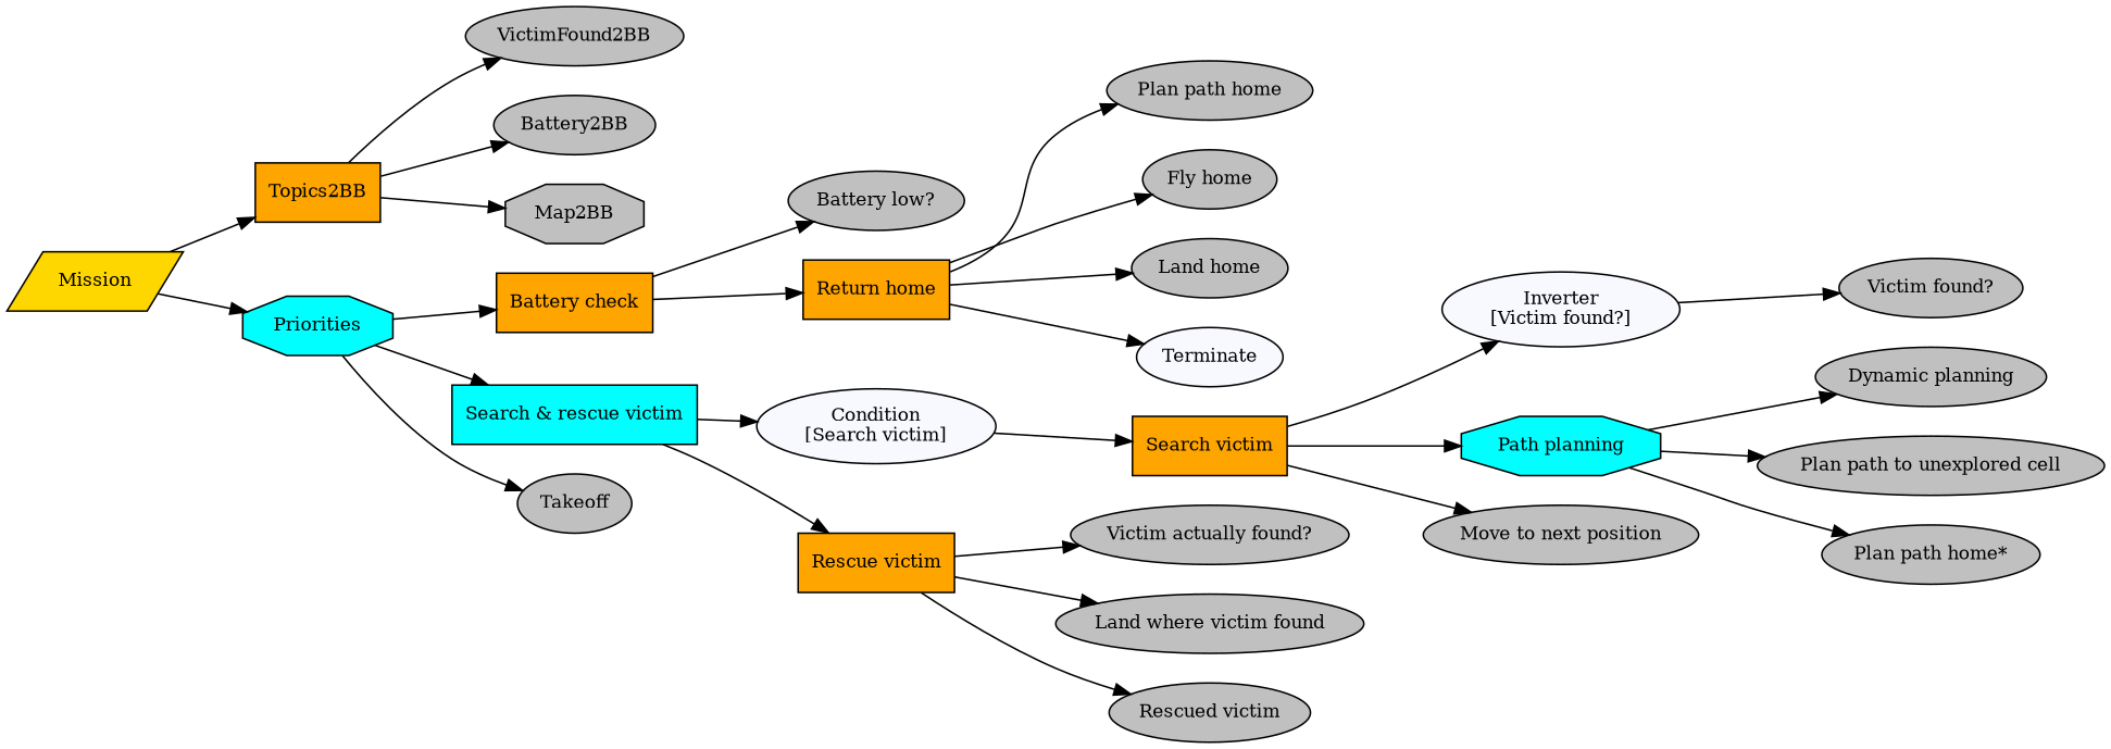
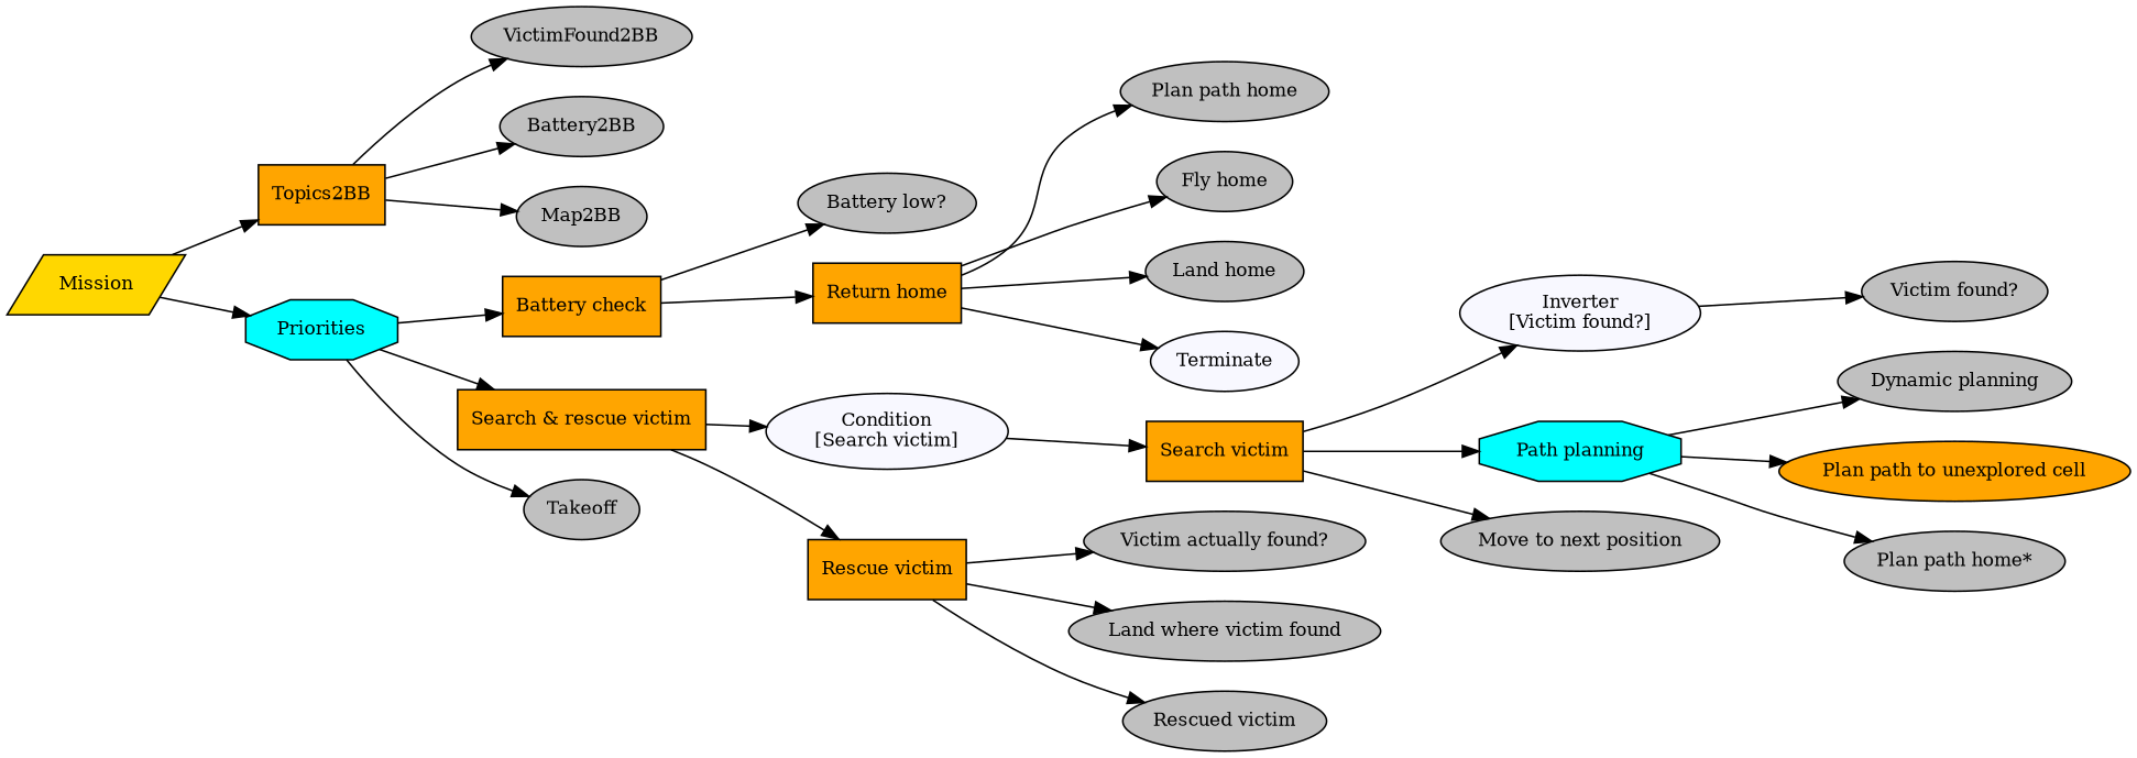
  digraph {
    fontname="times-roman"
    rankdir=LR
    node [fillcolor=gray fontcolor=black fontname="times-roman" fontsize=11 shape=ellipse style=filled]
    edge [fontname="times-roman"]
    Mission [fillcolor=gold shape=parallelogram]
    Topics2BB [fillcolor=orange shape=box]
    Priorities [fillcolor=cyan shape=octagon]
    VictimFound2BB
    Battery2BB
-   Map2BB [shape=octagon]
+   Map2BB
    "Battery check" [fillcolor=orange shape=box]
-   "Search & rescue victim" [fillcolor=cyan shape=box]
+   "Search & rescue victim" [fillcolor=orange shape=box]
    Takeoff
    "Battery low?"
    "Return home" [fillcolor=orange shape=box]
    "Condition\n[Search victim]" [fillcolor=ghostwhite]
    "Rescue victim" [fillcolor=orange shape=box]
    "Plan path home"
    "Fly home"
    "Land home"
    Terminate [fillcolor=ghostwhite]
    "Search victim" [fillcolor=orange shape=box]
    "Victim actually found?"
    "Land where victim found"
    "Rescued victim"
    "Inverter\n[Victim found?]" [fillcolor=ghostwhite]
    "Path planning" [fillcolor=cyan shape=octagon]
    "Move to next position"
    "Victim found?"
    "Dynamic planning"
-   "Plan path to unexplored cell"
+   "Plan path to unexplored cell" [fillcolor=orange]
    "Plan path home*"
    Mission -> Topics2BB
    Mission -> Priorities
    Topics2BB -> VictimFound2BB
    Topics2BB -> Battery2BB
    Topics2BB -> Map2BB
    Priorities -> "Battery check"
    Priorities -> "Search & rescue victim"
    Priorities -> Takeoff
    "Battery check" -> "Battery low?"
    "Battery check" -> "Return home"
    "Search & rescue victim" -> "Condition\n[Search victim]"
    "Search & rescue victim" -> "Rescue victim"
    "Return home" -> "Plan path home"
    "Return home" -> "Fly home"
    "Return home" -> "Land home"
    "Return home" -> Terminate
    "Condition\n[Search victim]" -> "Search victim"
    "Rescue victim" -> "Victim actually found?"
    "Rescue victim" -> "Land where victim found"
    "Rescue victim" -> "Rescued victim"
    "Search victim" -> "Inverter\n[Victim found?]"
    "Search victim" -> "Path planning"
    "Search victim" -> "Move to next position"
    "Inverter\n[Victim found?]" -> "Victim found?"
    "Path planning" -> "Dynamic planning"
    "Path planning" -> "Plan path to unexplored cell"
    "Path planning" -> "Plan path home*"
  }
